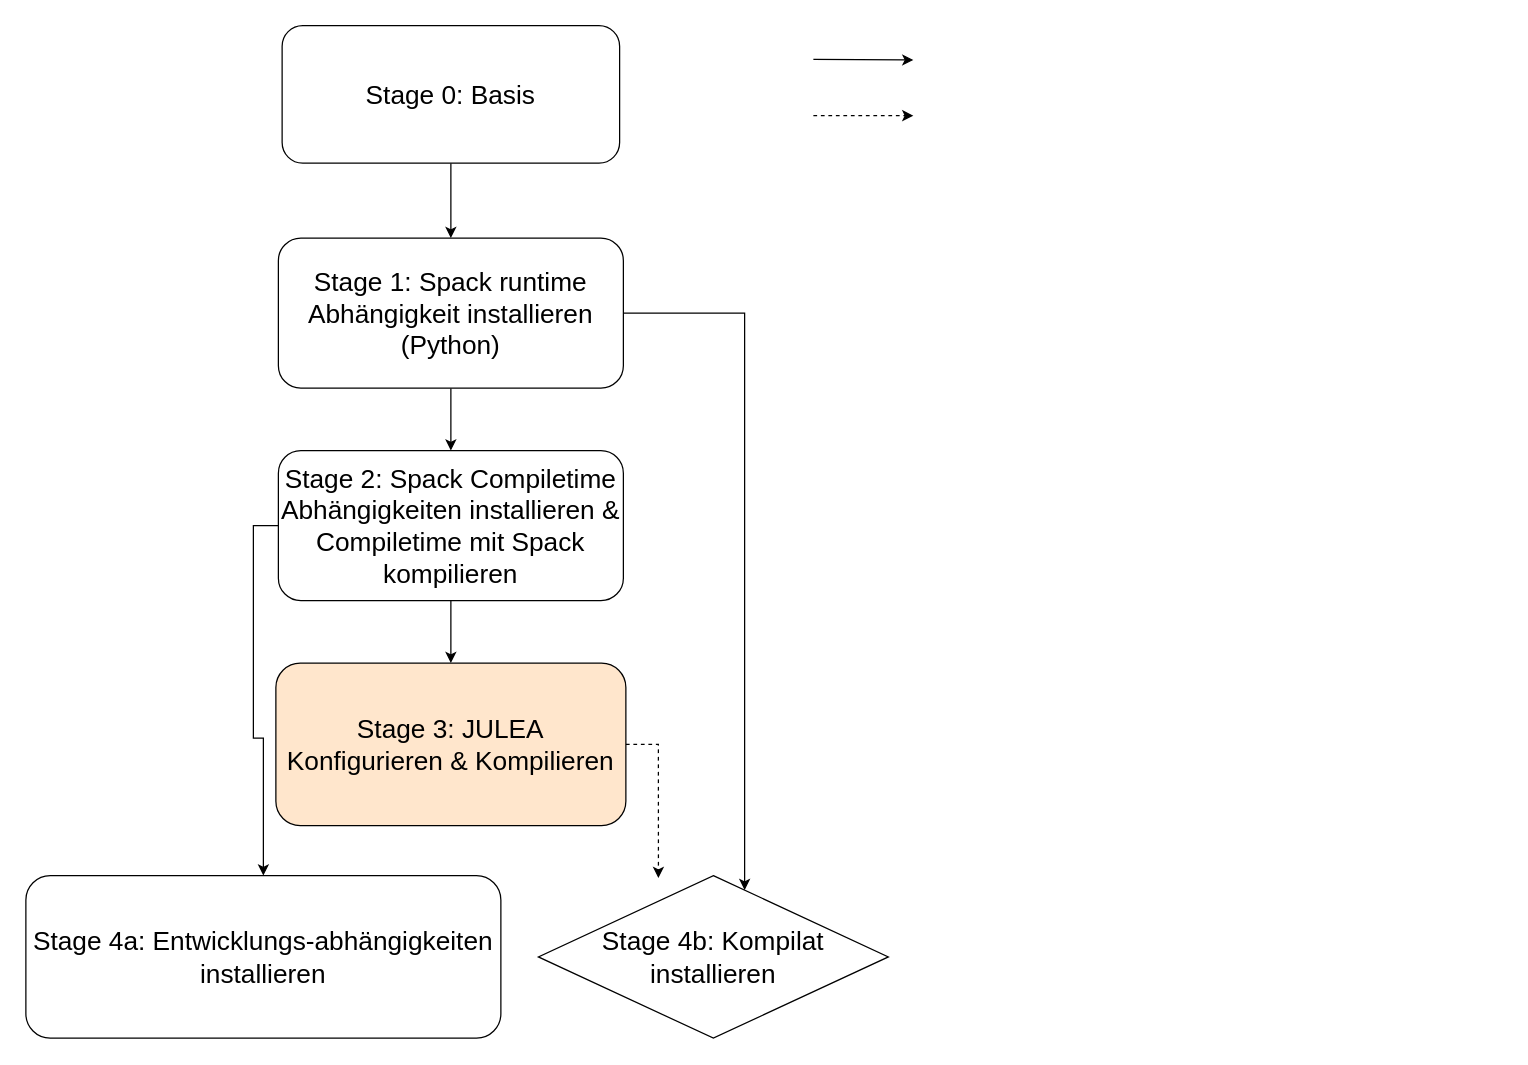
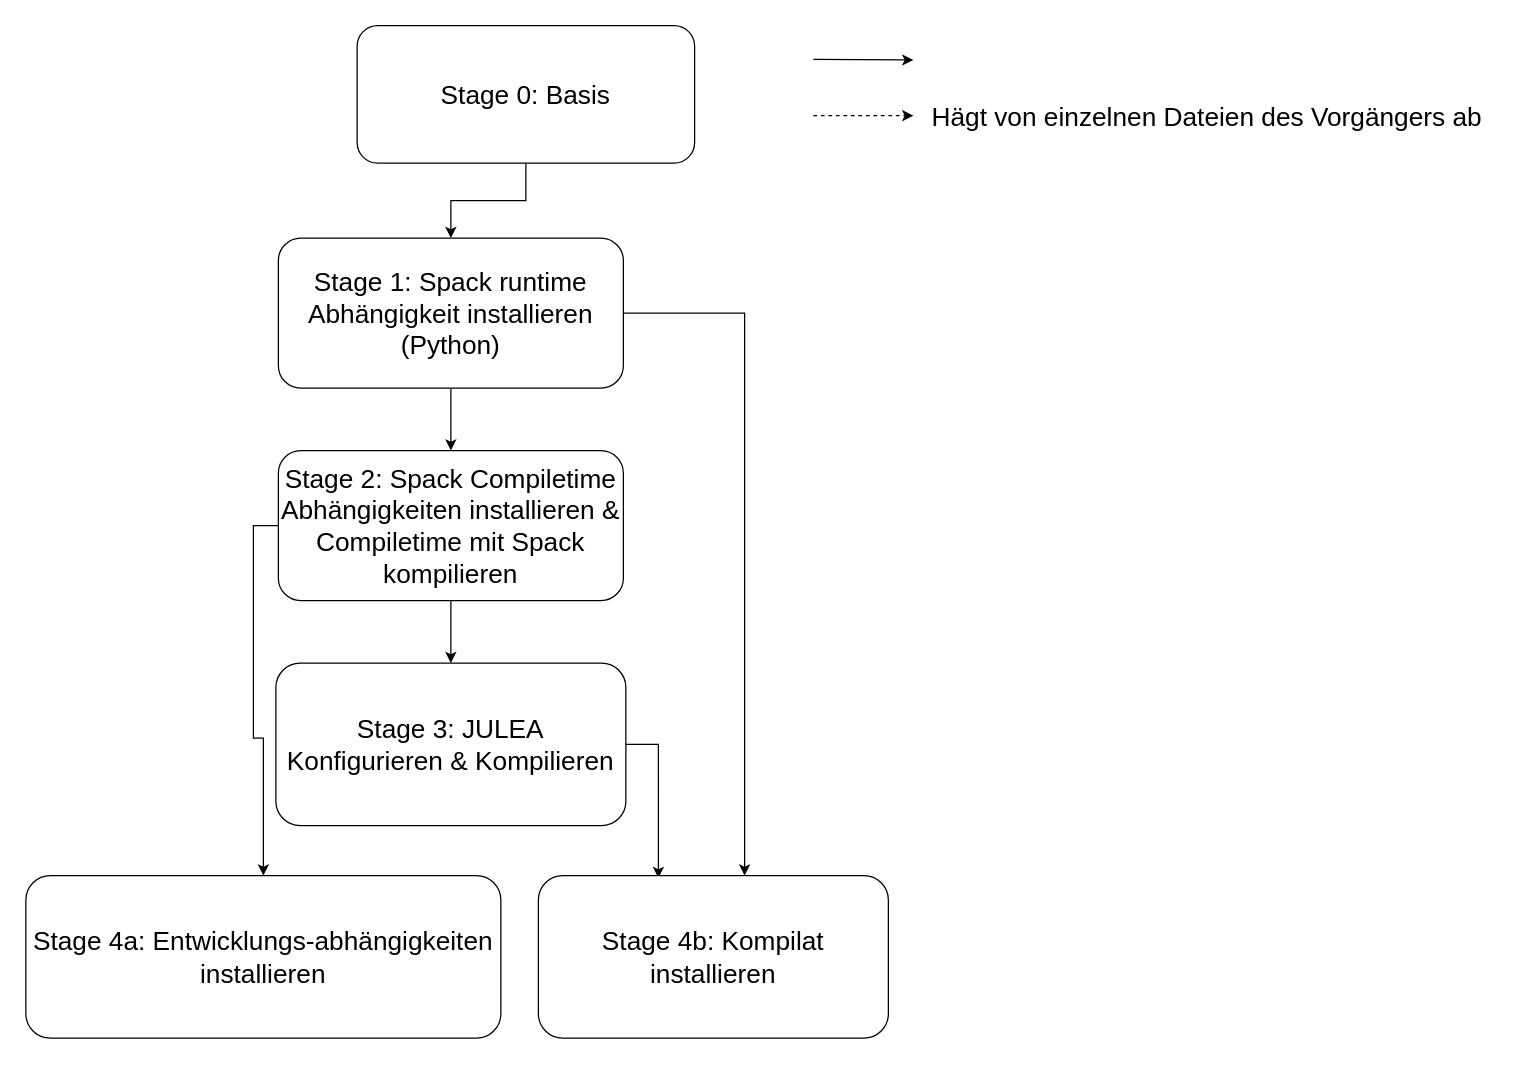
  <mxCell id="0" />
  <mxCell id="1" parent="0" />
  <mxCell id="2" value="" style="endArrow=classic;html=1;rounded=0;dashed=1;" parent="1" edge="1"><mxGeometry width="50" height="50" relative="1" as="geometry"><mxPoint x="650" y="92" as="sourcePoint" /><mxPoint x="730" y="92" as="targetPoint" /></mxGeometry></mxCell>
  <mxCell id="3" value="" style="endArrow=classic;html=1;rounded=0;" parent="1" edge="1"><mxGeometry width="50" height="50" relative="1" as="geometry"><mxPoint x="650" y="47" as="sourcePoint" /><mxPoint x="730" y="47.5" as="targetPoint" /></mxGeometry></mxCell>
+ <mxCell id="4" value="Hägt von einzelnen Dateien des Vorgängers ab&amp;nbsp;" style="text;html=1;align=left;verticalAlign=middle;whiteSpace=wrap;rounded=0;fontSize=21;" parent="1" vertex="1"><mxGeometry x="743" y="77.5" width="457" height="30" as="geometry" /></mxCell>
  <mxCell id="5" value="" style="edgeStyle=orthogonalEdgeStyle;rounded=0;orthogonalLoop=1;jettySize=auto;html=1;" parent="1" source="6" target="8" edge="1"><mxGeometry relative="1" as="geometry" /></mxCell>
- <mxCell id="6" value="&lt;font style=&quot;font-size: 21px;&quot;&gt;Stage 0: Basis&lt;/font&gt;" style="whiteSpace=wrap;html=1;rounded=1;" parent="1" vertex="1"><mxGeometry x="225" width="270" height="110" as="geometry" y="20" /></mxCell>
+ <mxCell id="6" value="&lt;font style=&quot;font-size: 21px;&quot;&gt;Stage 0: Basis&lt;/font&gt;" style="whiteSpace=wrap;html=1;rounded=1;" parent="1" vertex="1"><mxGeometry x="285" y="20" width="270" height="110" as="geometry" /></mxCell>
  <mxCell id="7" value="" style="edgeStyle=orthogonalEdgeStyle;rounded=0;orthogonalLoop=1;jettySize=auto;html=1;" parent="1" source="8" target="12" edge="1"><mxGeometry relative="1" as="geometry" /></mxCell>
  <mxCell id="8" value="&lt;font style=&quot;font-size: 21px;&quot;&gt;Stage 1: Spack runtime Abhängigkeit installieren (Python)&lt;/font&gt;" style="whiteSpace=wrap;html=1;rounded=1;fontSize=21;" parent="1" vertex="1"><mxGeometry x="222" y="190" width="276" height="120" as="geometry" /></mxCell>
  <mxCell id="9" value="" style="edgeStyle=orthogonalEdgeStyle;rounded=0;orthogonalLoop=1;jettySize=auto;html=1;" parent="1" source="12" target="14" edge="1"><mxGeometry relative="1" as="geometry" /></mxCell>
  <mxCell id="10" style="edgeStyle=orthogonalEdgeStyle;rounded=0;orthogonalLoop=1;jettySize=auto;html=1;exitX=0;exitY=0.5;exitDx=0;exitDy=0;entryX=0.5;entryY=0;entryDx=0;entryDy=0;" parent="1" source="12" target="15" edge="1"><mxGeometry relative="1" as="geometry" /></mxCell>
  <mxCell id="11" value="" style="edgeStyle=orthogonalEdgeStyle;rounded=0;orthogonalLoop=1;jettySize=auto;html=1;exitX=1;exitY=0.5;exitDx=0;exitDy=0;" parent="1" source="8" target="16" edge="1"><mxGeometry relative="1" as="geometry"><Array as="points"><mxPoint x="595" y="250" /></Array></mxGeometry></mxCell>
  <mxCell id="12" value="&lt;font style=&quot;font-size: 21px;&quot;&gt;Stage 2: Spack Compiletime Abhängigkeiten installieren &amp;amp; Compiletime mit Spack kompilieren&lt;/font&gt;" style="whiteSpace=wrap;html=1;rounded=1;fontSize=21;" parent="1" vertex="1"><mxGeometry x="222" y="360" width="276" height="120" as="geometry" /></mxCell>
- <mxCell id="13" style="edgeStyle=orthogonalEdgeStyle;rounded=0;orthogonalLoop=1;jettySize=auto;html=1;exitX=1;exitY=0.5;exitDx=0;exitDy=0;entryX=0.343;entryY=0.015;entryDx=0;entryDy=0;dashed=1;entryPerimeter=0;" parent="1" source="14" target="16" edge="1"><mxGeometry relative="1" as="geometry" /></mxCell>
- <mxCell id="14" value="&lt;font style=&quot;font-size: 21px;&quot;&gt;Stage 3: JULEA Konfigurieren &amp;amp; Kompilieren&lt;/font&gt;" style="whiteSpace=wrap;html=1;rounded=1;fontSize=21;fillColor=#ffe6cc;" parent="1" vertex="1"><mxGeometry x="220" y="530" width="280" height="130" as="geometry" /></mxCell>
+ <mxCell id="13" style="edgeStyle=orthogonalEdgeStyle;rounded=0;orthogonalLoop=1;jettySize=auto;html=1;exitX=1;exitY=0.5;exitDx=0;exitDy=0;entryX=0.343;entryY=0.015;entryDx=0;entryDy=0;dashed=0;entryPerimeter=0;" parent="1" source="14" target="16" edge="1"><mxGeometry relative="1" as="geometry" /></mxCell>
+ <mxCell id="14" value="&lt;font style=&quot;font-size: 21px;&quot;&gt;Stage 3: JULEA Konfigurieren &amp;amp; Kompilieren&lt;/font&gt;" style="whiteSpace=wrap;html=1;rounded=1;fontSize=21;" parent="1" vertex="1"><mxGeometry x="220" y="530" width="280" height="130" as="geometry" /></mxCell>
  <mxCell id="15" value="&lt;font style=&quot;font-size: 21px;&quot;&gt;Stage 4a: Entwicklungs-abhängigkeiten installieren&lt;/font&gt;" style="whiteSpace=wrap;html=1;rounded=1;fontSize=21;" parent="1" vertex="1"><mxGeometry x="20" y="700" width="380" height="130" as="geometry" /></mxCell>
- <mxCell id="16" value="&lt;font style=&quot;font-size: 21px;&quot;&gt;Stage 4b: Kompilat installieren&lt;/font&gt;" style="rhombus;whiteSpace=wrap;html=1;fontSize=21;" parent="1" vertex="1"><mxGeometry x="430" y="700" width="280" height="130" as="geometry" /></mxCell>
+ <mxCell id="16" value="&lt;font style=&quot;font-size: 21px;&quot;&gt;Stage 4b: Kompilat installieren&lt;/font&gt;" style="whiteSpace=wrap;html=1;rounded=1;fontSize=21;" parent="1" vertex="1"><mxGeometry x="430" y="700" width="280" height="130" as="geometry" /></mxCell>
